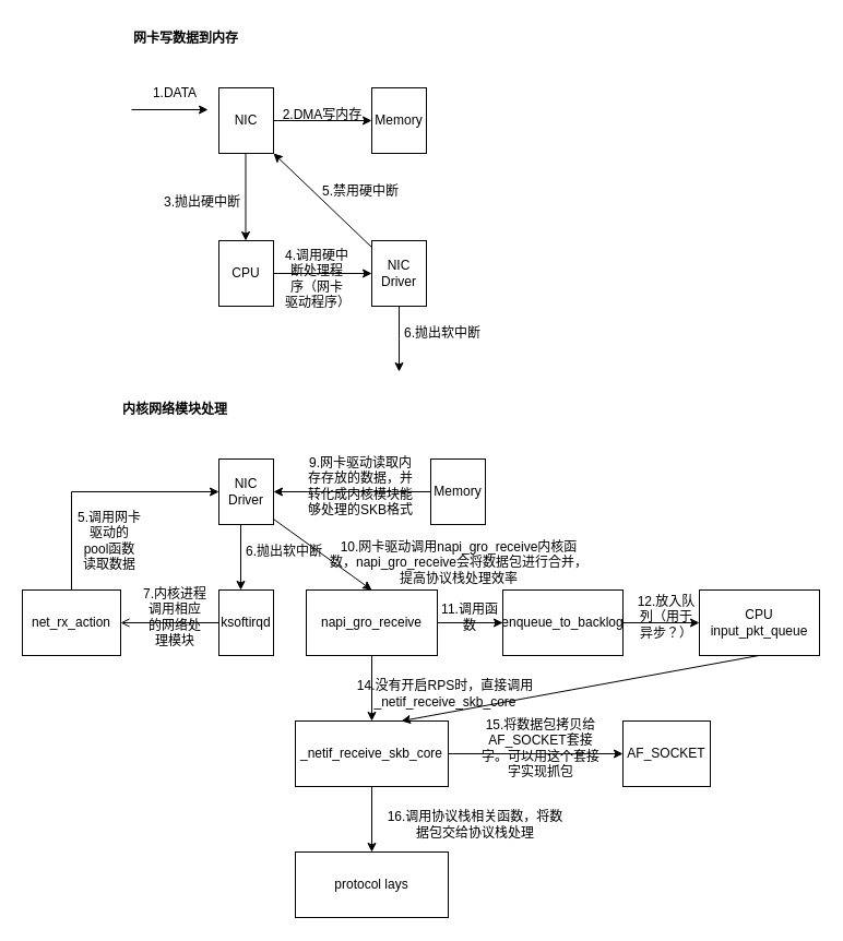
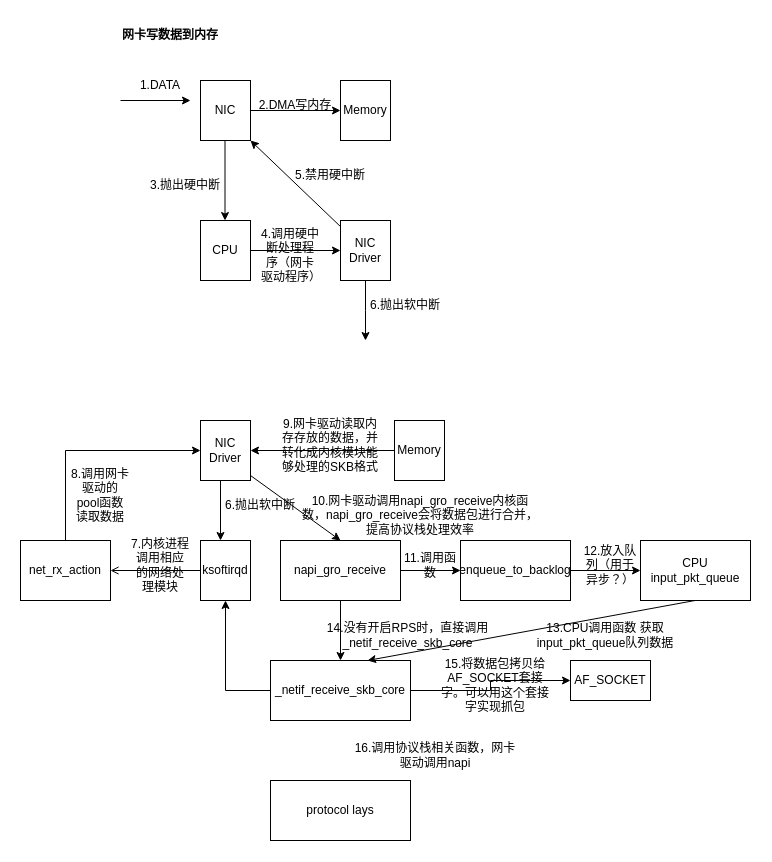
  <mxCell id="0" />
  <mxCell id="1" parent="0" />
  <mxCell id="2" value="" style="edgeStyle=orthogonalEdgeStyle;rounded=0;orthogonalLoop=1;jettySize=auto;html=1;" parent="1" source="3" target="17" edge="1"><mxGeometry relative="1" as="geometry" /></mxCell>
  <mxCell id="3" value="NIC" style="rounded=0;whiteSpace=wrap;html=1;" parent="1" vertex="1"><mxGeometry x="200" y="80" width="50" height="60" as="geometry" /></mxCell>
  <mxCell id="4" value="" style="endArrow=classic;html=1;rounded=0;" parent="1" edge="1"><mxGeometry width="50" height="50" relative="1" as="geometry"><mxPoint x="120" y="100" as="sourcePoint" /><mxPoint x="190" y="100" as="targetPoint" /></mxGeometry></mxCell>
  <mxCell id="5" value="网卡写数据到内存" style="text;strokeColor=none;align=center;fillColor=none;html=1;verticalAlign=middle;whiteSpace=wrap;rounded=0;fontStyle=1" parent="1" vertex="1"><mxGeometry x="110" y="20" width="120" height="30" as="geometry" /></mxCell>
  <mxCell id="6" value="1.DATA" style="text;strokeColor=none;align=center;fillColor=none;html=1;verticalAlign=middle;whiteSpace=wrap;rounded=0;" parent="1" vertex="1"><mxGeometry x="130" y="70" width="60" height="30" as="geometry" /></mxCell>
  <mxCell id="7" value="" style="edgeStyle=orthogonalEdgeStyle;rounded=0;orthogonalLoop=1;jettySize=auto;html=1;" parent="1" source="8" target="13" edge="1"><mxGeometry relative="1" as="geometry" /></mxCell>
  <mxCell id="8" value="CPU" style="rounded=0;whiteSpace=wrap;html=1;" parent="1" vertex="1"><mxGeometry x="200" y="220" width="50" height="60" as="geometry" /></mxCell>
  <mxCell id="9" value="" style="endArrow=classic;html=1;rounded=0;" parent="1" edge="1"><mxGeometry width="50" height="50" relative="1" as="geometry"><mxPoint x="224.5" y="140" as="sourcePoint" /><mxPoint x="224.5" y="220" as="targetPoint" /></mxGeometry></mxCell>
  <mxCell id="10" value="3.抛出硬中断" style="text;strokeColor=none;align=center;fillColor=none;html=1;verticalAlign=middle;whiteSpace=wrap;rounded=0;" parent="1" vertex="1"><mxGeometry x="140" y="170" width="90" height="30" as="geometry" /></mxCell>
  <mxCell id="11" value="" style="rounded=0;orthogonalLoop=1;jettySize=auto;html=1;entryX=1;entryY=1;entryDx=0;entryDy=0;" parent="1" source="13" target="3" edge="1"><mxGeometry relative="1" as="geometry"><mxPoint x="251.25" y="120" as="targetPoint" /></mxGeometry></mxCell>
  <mxCell id="12" value="" style="edgeStyle=orthogonalEdgeStyle;rounded=0;orthogonalLoop=1;jettySize=auto;html=1;" parent="1" source="13" edge="1"><mxGeometry relative="1" as="geometry"><mxPoint x="365" y="340" as="targetPoint" /></mxGeometry></mxCell>
  <mxCell id="13" value="NIC&lt;br&gt;Driver" style="rounded=0;whiteSpace=wrap;html=1;" parent="1" vertex="1"><mxGeometry x="340" y="220" width="50" height="60" as="geometry" /></mxCell>
  <mxCell id="14" value="4.调用硬中断处理程序（网卡驱动程序）" style="text;strokeColor=none;align=center;fillColor=none;html=1;verticalAlign=middle;whiteSpace=wrap;rounded=0;" parent="1" vertex="1"><mxGeometry x="260" y="240" width="60" height="30" as="geometry" /></mxCell>
  <mxCell id="15" value="5.禁用硬中断" style="text;strokeColor=none;align=center;fillColor=none;html=1;verticalAlign=middle;whiteSpace=wrap;rounded=0;" parent="1" vertex="1"><mxGeometry x="270" y="160" width="120" height="30" as="geometry" /></mxCell>
  <mxCell id="16" value="6.抛出软中断" style="text;strokeColor=none;align=center;fillColor=none;html=1;verticalAlign=middle;whiteSpace=wrap;rounded=0;" parent="1" vertex="1"><mxGeometry x="350" y="290" width="110" height="30" as="geometry" /></mxCell>
  <mxCell id="17" value="Memory" style="rounded=0;whiteSpace=wrap;html=1;" parent="1" vertex="1"><mxGeometry x="340" y="80" width="50" height="60" as="geometry" /></mxCell>
  <mxCell id="18" value="2.DMA写内存" style="text;strokeColor=none;align=center;fillColor=none;html=1;verticalAlign=middle;whiteSpace=wrap;rounded=0;" parent="1" vertex="1"><mxGeometry x="250" y="90" width="90" height="30" as="geometry" /></mxCell>
- <mxCell id="19" value="内核网络模块处理" style="text;strokeColor=none;align=center;fillColor=none;html=1;verticalAlign=middle;whiteSpace=wrap;rounded=0;fontStyle=1" parent="1" vertex="1"><mxGeometry x="100" y="360" width="120" height="30" as="geometry" /></mxCell>
  <mxCell id="20" value="NIC&lt;br&gt;Driver" style="rounded=0;whiteSpace=wrap;html=1;" parent="1" vertex="1"><mxGeometry x="200" y="420" width="50" height="60" as="geometry" /></mxCell>
  <mxCell id="21" value="" style="endArrow=classic;html=1;rounded=0;" parent="1" edge="1"><mxGeometry width="50" height="50" relative="1" as="geometry"><mxPoint x="220" y="480" as="sourcePoint" /><mxPoint x="220" y="540" as="targetPoint" /></mxGeometry></mxCell>
  <mxCell id="22" value="6.抛出软中断" style="text;strokeColor=none;align=center;fillColor=none;html=1;verticalAlign=middle;whiteSpace=wrap;rounded=0;" parent="1" vertex="1"><mxGeometry x="220" y="490" width="80" height="30" as="geometry" /></mxCell>
  <mxCell id="23" value="" style="edgeStyle=orthogonalEdgeStyle;rounded=0;orthogonalLoop=1;jettySize=auto;html=1;endArrow=open;" parent="1" source="24" target="26" edge="1"><mxGeometry relative="1" as="geometry" /></mxCell>
  <mxCell id="24" value="ksoftirqd" style="rounded=0;whiteSpace=wrap;html=1;" parent="1" vertex="1"><mxGeometry x="200" y="540" width="50" height="60" as="geometry" /></mxCell>
  <mxCell id="25" value="" style="edgeStyle=orthogonalEdgeStyle;rounded=0;orthogonalLoop=1;jettySize=auto;html=1;entryX=0;entryY=0.5;entryDx=0;entryDy=0;" parent="1" source="26" target="20" edge="1"><mxGeometry relative="1" as="geometry"><mxPoint x="140" y="480" as="targetPoint" /><Array as="points"><mxPoint x="65" y="450" /></Array></mxGeometry></mxCell>
  <mxCell id="26" value="net_rx_action" style="rounded=0;whiteSpace=wrap;html=1;" parent="1" vertex="1"><mxGeometry x="20" y="540" width="90" height="60" as="geometry" /></mxCell>
  <mxCell id="27" value="7.内核进程调用相应的网络处理模块" style="text;strokeColor=none;align=center;fillColor=none;html=1;verticalAlign=middle;whiteSpace=wrap;rounded=0;" parent="1" vertex="1"><mxGeometry x="130" y="550" width="60" height="30" as="geometry" /></mxCell>
- <mxCell id="28" value="5.调用网卡驱动的pool函数读取数据" style="text;strokeColor=none;align=center;fillColor=none;html=1;verticalAlign=middle;whiteSpace=wrap;rounded=0;" parent="1" vertex="1"><mxGeometry x="70" y="480" width="60" height="30" as="geometry" /></mxCell>
+ <mxCell id="28" value="8.调用网卡驱动的pool函数读取数据" style="text;strokeColor=none;align=center;fillColor=none;html=1;verticalAlign=middle;whiteSpace=wrap;rounded=0;" parent="1" vertex="1"><mxGeometry x="70" y="480" width="60" height="30" as="geometry" /></mxCell>
  <mxCell id="29" value="" style="edgeStyle=orthogonalEdgeStyle;rounded=0;orthogonalLoop=1;jettySize=auto;html=1;" parent="1" source="30" target="20" edge="1"><mxGeometry relative="1" as="geometry" /></mxCell>
  <mxCell id="30" value="Memory" style="rounded=0;whiteSpace=wrap;html=1;" parent="1" vertex="1"><mxGeometry x="394" y="420" width="50" height="60" as="geometry" /></mxCell>
  <mxCell id="31" value="9.网卡驱动读取内存存放的数据，并转化成内核模块能够处理的SKB格式" style="text;strokeColor=none;align=center;fillColor=none;html=1;verticalAlign=middle;whiteSpace=wrap;rounded=0;" parent="1" vertex="1"><mxGeometry x="280" y="430" width="100" height="30" as="geometry" /></mxCell>
  <mxCell id="32" value="" style="edgeStyle=orthogonalEdgeStyle;rounded=0;orthogonalLoop=1;jettySize=auto;html=1;" parent="1" source="34" target="39" edge="1"><mxGeometry relative="1" as="geometry" /></mxCell>
  <mxCell id="33" value="" style="edgeStyle=orthogonalEdgeStyle;rounded=0;orthogonalLoop=1;jettySize=auto;html=1;" parent="1" source="34" target="46" edge="1"><mxGeometry relative="1" as="geometry" /></mxCell>
  <mxCell id="34" value="napi_gro_receive" style="rounded=0;whiteSpace=wrap;html=1;" parent="1" vertex="1"><mxGeometry x="280" y="540" width="120" height="60" as="geometry" /></mxCell>
  <mxCell id="35" value="" style="endArrow=classic;html=1;rounded=0;entryX=0.5;entryY=0;entryDx=0;entryDy=0;" parent="1" target="34" edge="1"><mxGeometry width="50" height="50" relative="1" as="geometry"><mxPoint x="250" y="475" as="sourcePoint" /><mxPoint x="310" y="515" as="targetPoint" /></mxGeometry></mxCell>
  <mxCell id="36" value="10.网卡驱动调用napi_gro_receive内核函数，napi_gro_receive会将数据包进行合并，提高协议栈处理效率" style="text;strokeColor=none;align=center;fillColor=none;html=1;verticalAlign=middle;whiteSpace=wrap;rounded=0;" parent="1" vertex="1"><mxGeometry x="300" y="500" width="240" height="30" as="geometry" /></mxCell>
- <mxCell id="37" value="" style="edgeStyle=orthogonalEdgeStyle;rounded=0;orthogonalLoop=1;jettySize=auto;html=1;" parent="1" source="39" target="41" edge="1"><mxGeometry relative="1" as="geometry" /></mxCell>
+ <mxCell id="37" value="" style="edgeStyle=orthogonalEdgeStyle;rounded=0;orthogonalLoop=1;jettySize=auto;html=1;" parent="1" source="39" target="24" edge="1"><mxGeometry relative="1" as="geometry" /></mxCell>
  <mxCell id="38" value="" style="edgeStyle=orthogonalEdgeStyle;rounded=0;orthogonalLoop=1;jettySize=auto;html=1;" parent="1" source="39" target="43" edge="1"><mxGeometry relative="1" as="geometry" /></mxCell>
  <mxCell id="39" value="_netif_receive_skb_core" style="rounded=0;whiteSpace=wrap;html=1;" parent="1" vertex="1"><mxGeometry x="270" y="660" width="140" height="60" as="geometry" /></mxCell>
  <mxCell id="40" value="14.没有开启RPS时，直接调用_netif_receive_skb_core" style="text;strokeColor=none;align=center;fillColor=none;html=1;verticalAlign=middle;whiteSpace=wrap;rounded=0;" parent="1" vertex="1"><mxGeometry x="325" y="620" width="165" height="30" as="geometry" /></mxCell>
  <mxCell id="41" value="protocol lays" style="rounded=0;whiteSpace=wrap;html=1;" parent="1" vertex="1"><mxGeometry x="270" y="780" width="140" height="60" as="geometry" /></mxCell>
- <mxCell id="42" value="16.调用协议栈相关函数，将数据包交给协议栈处理" style="text;strokeColor=none;align=center;fillColor=none;html=1;verticalAlign=middle;whiteSpace=wrap;rounded=0;" parent="1" vertex="1"><mxGeometry x="350" y="740" width="170" height="30" as="geometry" /></mxCell>
- <mxCell id="43" value="AF_SOCKET" style="rounded=0;whiteSpace=wrap;html=1;" parent="1" vertex="1"><mxGeometry x="570" y="660" width="80" height="60" as="geometry" /></mxCell>
+ <mxCell id="42" value="16.调用协议栈相关函数，网卡驱动调用napi" style="text;strokeColor=none;align=center;fillColor=none;html=1;verticalAlign=middle;whiteSpace=wrap;rounded=0;" parent="1" vertex="1"><mxGeometry x="350" y="740" width="170" height="30" as="geometry" /></mxCell>
+ <mxCell id="43" value="AF_SOCKET" style="rounded=0;whiteSpace=wrap;html=1;" parent="1" vertex="1"><mxGeometry x="570" y="660" width="80" height="40" as="geometry" /></mxCell>
  <mxCell id="44" value="15.将数据包拷贝给AF_SOCKET套接字。可以用这个套接字实现抓包" style="text;strokeColor=none;align=center;fillColor=none;html=1;verticalAlign=middle;whiteSpace=wrap;rounded=0;" parent="1" vertex="1"><mxGeometry x="440" y="670" width="110" height="30" as="geometry" /></mxCell>
  <mxCell id="45" value="" style="edgeStyle=orthogonalEdgeStyle;rounded=0;orthogonalLoop=1;jettySize=auto;html=1;" parent="1" source="46" target="47" edge="1"><mxGeometry relative="1" as="geometry" /></mxCell>
  <mxCell id="46" value="enqueue_to_backlog" style="rounded=0;whiteSpace=wrap;html=1;" parent="1" vertex="1"><mxGeometry x="460" y="540" width="110" height="60" as="geometry" /></mxCell>
  <mxCell id="47" value="CPU input_pkt_queue" style="rounded=0;whiteSpace=wrap;html=1;" parent="1" vertex="1"><mxGeometry x="640" y="540" width="110" height="60" as="geometry" /></mxCell>
  <mxCell id="48" value="12.放入队列（用于异步？）" style="text;strokeColor=none;align=center;fillColor=none;html=1;verticalAlign=middle;whiteSpace=wrap;rounded=0;" parent="1" vertex="1"><mxGeometry x="580" y="550" width="60" height="30" as="geometry" /></mxCell>
  <mxCell id="49" value="11.调用函数" style="text;strokeColor=none;align=center;fillColor=none;html=1;verticalAlign=middle;whiteSpace=wrap;rounded=0;" parent="1" vertex="1"><mxGeometry x="400" y="550" width="60" height="30" as="geometry" /></mxCell>
  <mxCell id="50" value="" style="endArrow=classic;html=1;rounded=0;entryX=0.693;entryY=0;entryDx=0;entryDy=0;entryPerimeter=0;" parent="1" target="39" edge="1"><mxGeometry width="50" height="50" relative="1" as="geometry"><mxPoint x="694.5" y="600" as="sourcePoint" /><mxPoint x="694.5" y="700" as="targetPoint" /></mxGeometry></mxCell>
+ <mxCell id="51" value="13.CPU调用函数 获取input_pkt_queue队列数据" style="text;strokeColor=none;align=center;fillColor=none;html=1;verticalAlign=middle;whiteSpace=wrap;rounded=0;" parent="1" vertex="1"><mxGeometry x="520" y="620" width="170" height="30" as="geometry" /></mxCell>
